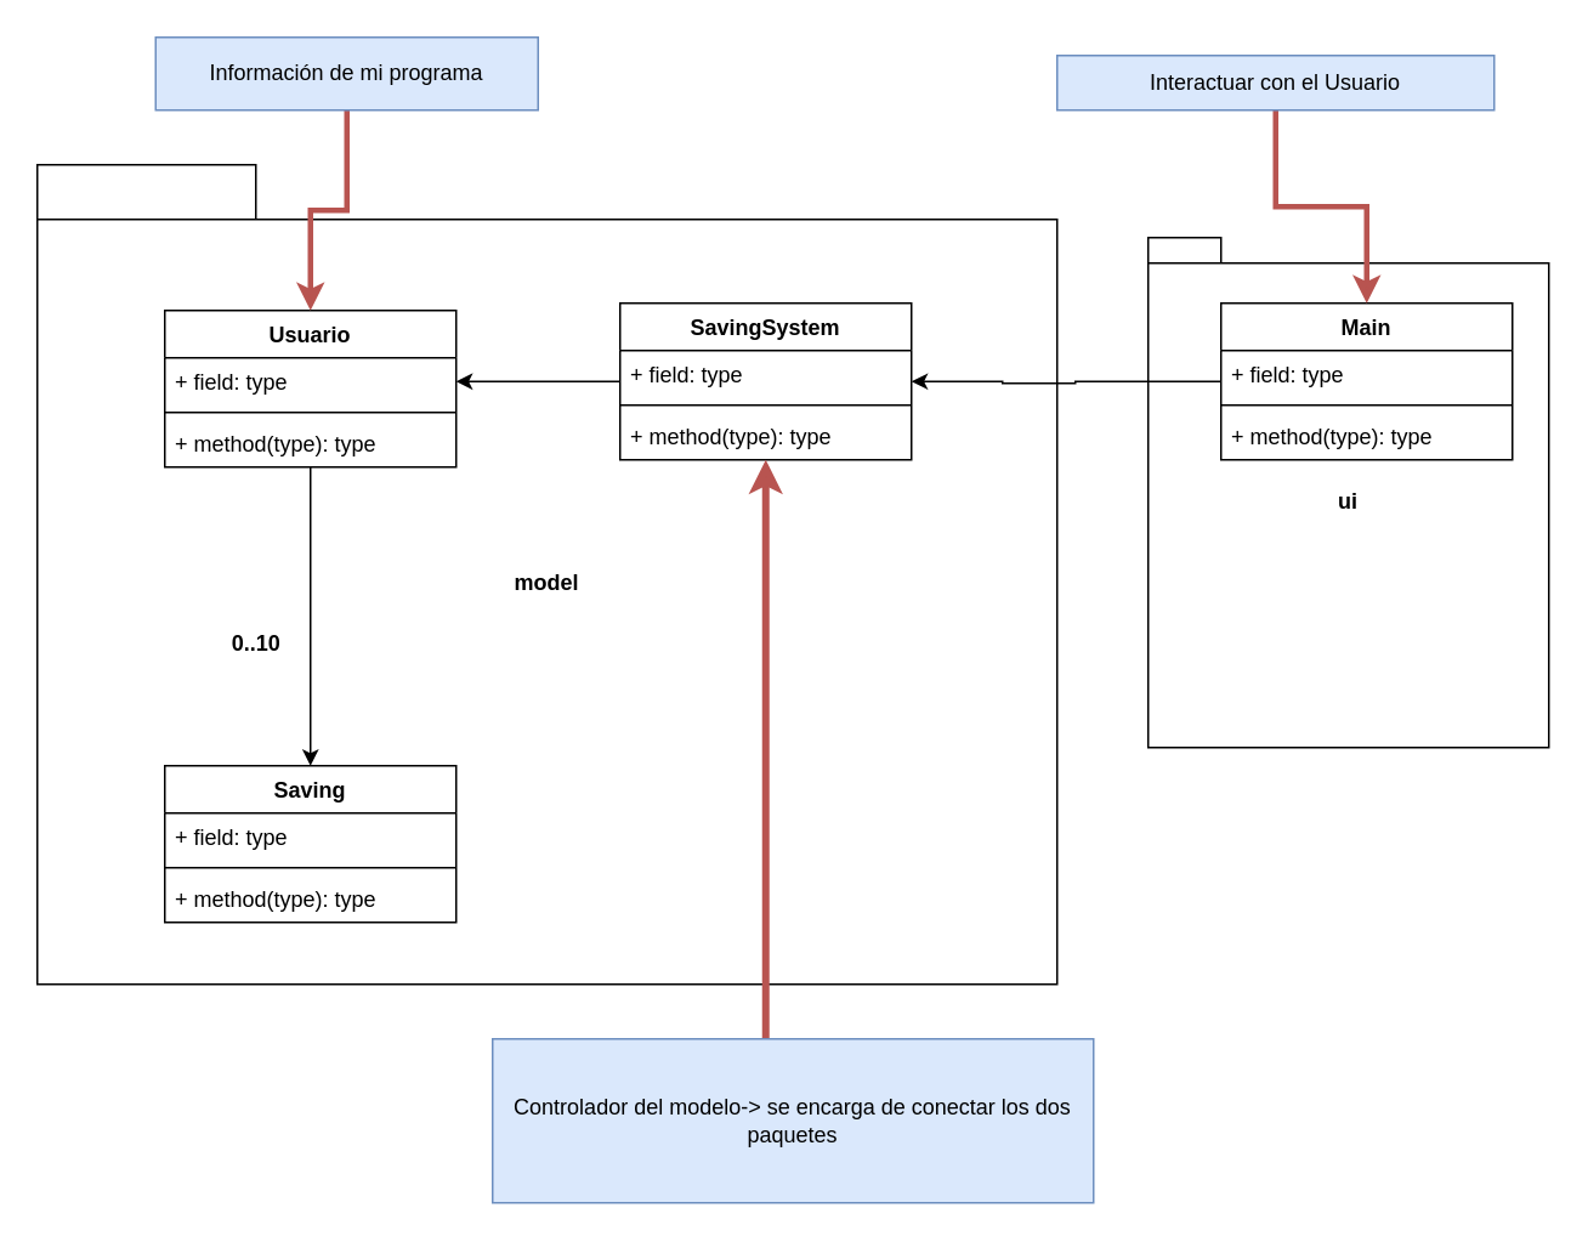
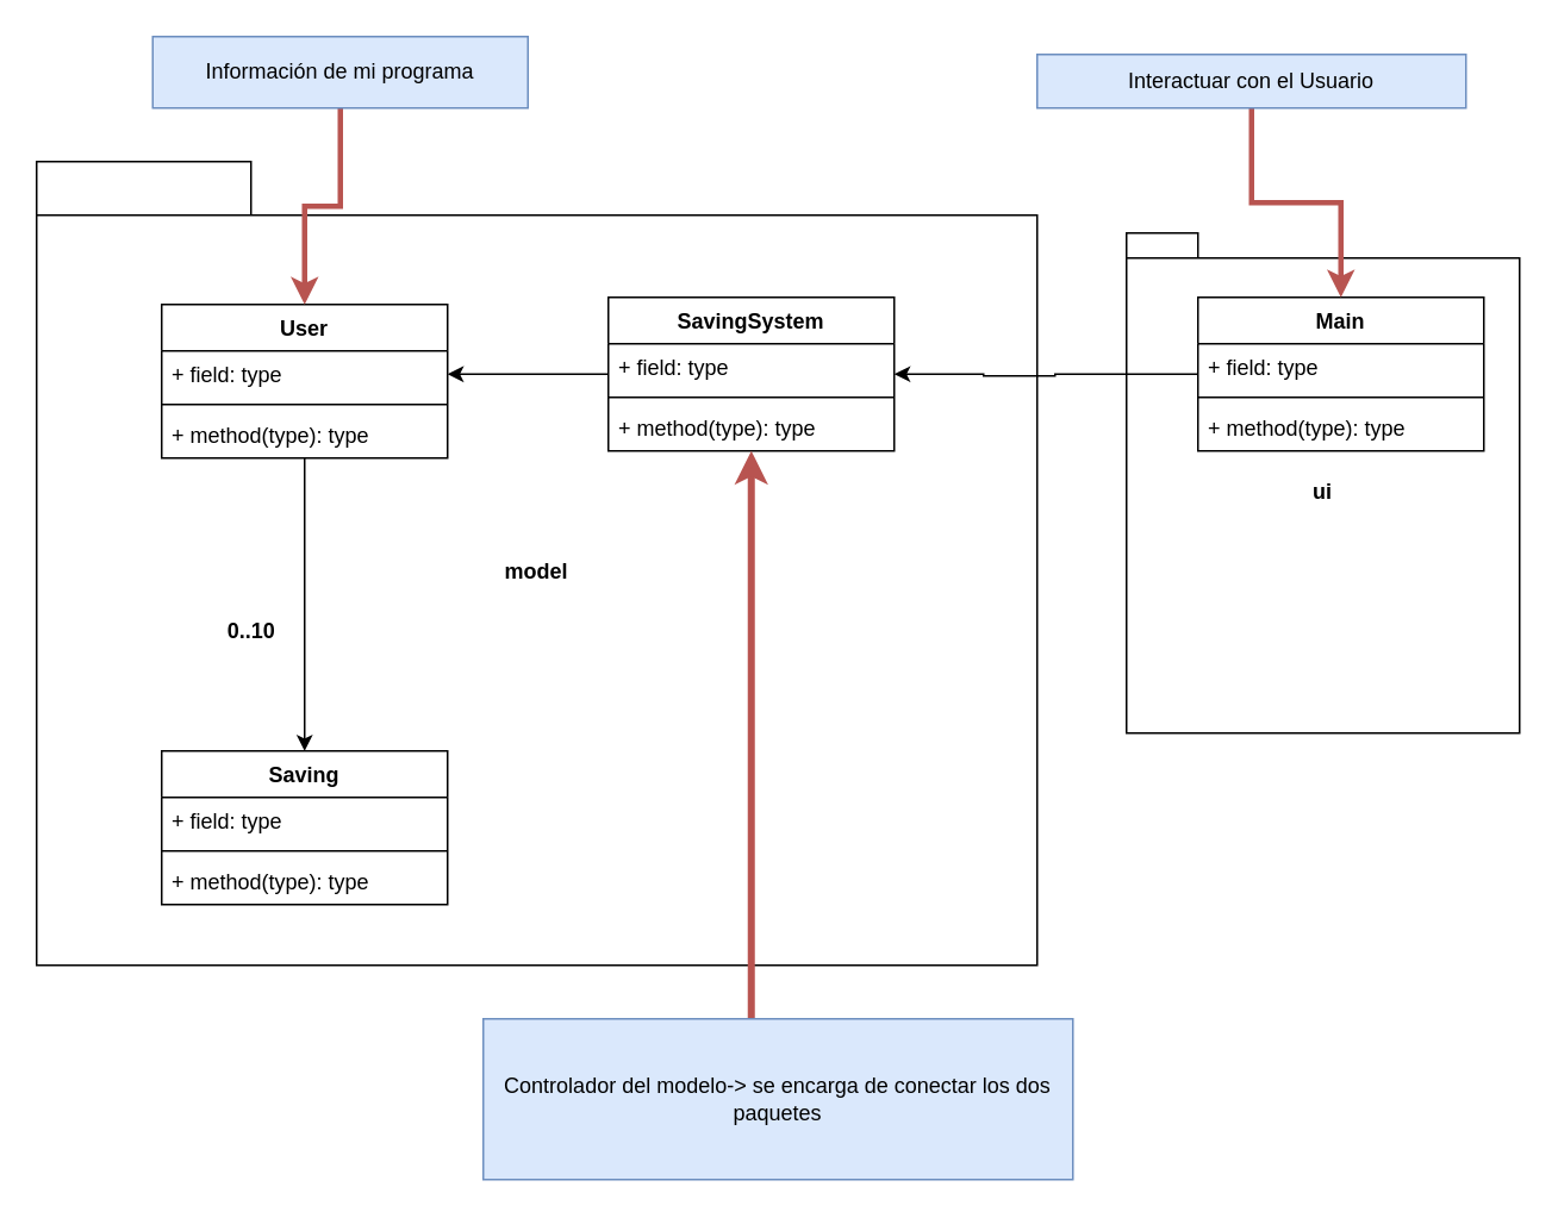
  <mxCell id="0" />
  <mxCell id="1" parent="0" />
  <mxCell id="2" value="&lt;div&gt;model&lt;/div&gt;" style="shape=folder;fontStyle=1;spacingTop=10;tabWidth=120;tabHeight=30;tabPosition=left;html=1;whiteSpace=wrap;" parent="1" vertex="1"><mxGeometry x="20" y="90" width="560" height="450" as="geometry" /></mxCell>
  <mxCell id="3" style="edgeStyle=orthogonalEdgeStyle;rounded=0;orthogonalLoop=1;jettySize=auto;html=1;entryX=0.5;entryY=0;entryDx=0;entryDy=0;" edge="1" parent="1" source="4" target="25"><mxGeometry relative="1" as="geometry" /></mxCell>
- <mxCell id="4" value="Usuario" style="swimlane;fontStyle=1;align=center;verticalAlign=top;childLayout=stackLayout;horizontal=1;startSize=26;horizontalStack=0;resizeParent=1;resizeParentMax=0;resizeLast=0;collapsible=1;marginBottom=0;whiteSpace=wrap;html=1;" parent="1" vertex="1"><mxGeometry x="90" y="170" width="160" height="86" as="geometry" /></mxCell>
+ <mxCell id="4" value="User" style="swimlane;fontStyle=1;align=center;verticalAlign=top;childLayout=stackLayout;horizontal=1;startSize=26;horizontalStack=0;resizeParent=1;resizeParentMax=0;resizeLast=0;collapsible=1;marginBottom=0;whiteSpace=wrap;html=1;" parent="1" vertex="1"><mxGeometry x="90" y="170" width="160" height="86" as="geometry" /></mxCell>
  <mxCell id="5" value="+ field: type" style="text;strokeColor=none;fillColor=none;align=left;verticalAlign=top;spacingLeft=4;spacingRight=4;overflow=hidden;rotatable=0;points=[[0,0.5],[1,0.5]];portConstraint=eastwest;whiteSpace=wrap;html=1;" parent="4" vertex="1"><mxGeometry y="26" width="160" height="26" as="geometry" /></mxCell>
  <mxCell id="6" value="" style="line;strokeWidth=1;fillColor=none;align=left;verticalAlign=middle;spacingTop=-1;spacingLeft=3;spacingRight=3;rotatable=0;labelPosition=right;points=[];portConstraint=eastwest;strokeColor=inherit;" parent="4" vertex="1"><mxGeometry y="52" width="160" height="8" as="geometry" /></mxCell>
  <mxCell id="7" value="+ method(type): type" style="text;strokeColor=none;fillColor=none;align=left;verticalAlign=top;spacingLeft=4;spacingRight=4;overflow=hidden;rotatable=0;points=[[0,0.5],[1,0.5]];portConstraint=eastwest;whiteSpace=wrap;html=1;" parent="4" vertex="1"><mxGeometry y="60" width="160" height="26" as="geometry" /></mxCell>
  <mxCell id="8" style="edgeStyle=orthogonalEdgeStyle;rounded=0;orthogonalLoop=1;jettySize=auto;html=1;" parent="1" source="9" target="5" edge="1"><mxGeometry relative="1" as="geometry" /></mxCell>
  <mxCell id="9" value="SavingSystem" style="swimlane;fontStyle=1;align=center;verticalAlign=top;childLayout=stackLayout;horizontal=1;startSize=26;horizontalStack=0;resizeParent=1;resizeParentMax=0;resizeLast=0;collapsible=1;marginBottom=0;whiteSpace=wrap;html=1;" parent="1" vertex="1"><mxGeometry x="340" y="166" width="160" height="86" as="geometry" /></mxCell>
  <mxCell id="10" value="+ field: type" style="text;strokeColor=none;fillColor=none;align=left;verticalAlign=top;spacingLeft=4;spacingRight=4;overflow=hidden;rotatable=0;points=[[0,0.5],[1,0.5]];portConstraint=eastwest;whiteSpace=wrap;html=1;" parent="9" vertex="1"><mxGeometry y="26" width="160" height="26" as="geometry" /></mxCell>
  <mxCell id="11" value="" style="line;strokeWidth=1;fillColor=none;align=left;verticalAlign=middle;spacingTop=-1;spacingLeft=3;spacingRight=3;rotatable=0;labelPosition=right;points=[];portConstraint=eastwest;strokeColor=inherit;" parent="9" vertex="1"><mxGeometry y="52" width="160" height="8" as="geometry" /></mxCell>
  <mxCell id="12" value="+ method(type): type" style="text;strokeColor=none;fillColor=none;align=left;verticalAlign=top;spacingLeft=4;spacingRight=4;overflow=hidden;rotatable=0;points=[[0,0.5],[1,0.5]];portConstraint=eastwest;whiteSpace=wrap;html=1;" parent="9" vertex="1"><mxGeometry y="60" width="160" height="26" as="geometry" /></mxCell>
  <mxCell id="13" value="ui" style="shape=folder;fontStyle=1;spacingTop=10;tabWidth=40;tabHeight=14;tabPosition=left;html=1;whiteSpace=wrap;" parent="1" vertex="1"><mxGeometry x="630" y="130" width="220" height="280" as="geometry" /></mxCell>
  <mxCell id="14" value="&lt;div&gt;Main&lt;/div&gt;" style="swimlane;fontStyle=1;align=center;verticalAlign=top;childLayout=stackLayout;horizontal=1;startSize=26;horizontalStack=0;resizeParent=1;resizeParentMax=0;resizeLast=0;collapsible=1;marginBottom=0;whiteSpace=wrap;html=1;" parent="1" vertex="1"><mxGeometry x="670" y="166" width="160" height="86" as="geometry" /></mxCell>
  <mxCell id="15" value="+ field: type" style="text;strokeColor=none;fillColor=none;align=left;verticalAlign=top;spacingLeft=4;spacingRight=4;overflow=hidden;rotatable=0;points=[[0,0.5],[1,0.5]];portConstraint=eastwest;whiteSpace=wrap;html=1;" parent="14" vertex="1"><mxGeometry y="26" width="160" height="26" as="geometry" /></mxCell>
  <mxCell id="16" value="" style="line;strokeWidth=1;fillColor=none;align=left;verticalAlign=middle;spacingTop=-1;spacingLeft=3;spacingRight=3;rotatable=0;labelPosition=right;points=[];portConstraint=eastwest;strokeColor=inherit;" parent="14" vertex="1"><mxGeometry y="52" width="160" height="8" as="geometry" /></mxCell>
  <mxCell id="17" value="+ method(type): type" style="text;strokeColor=none;fillColor=none;align=left;verticalAlign=top;spacingLeft=4;spacingRight=4;overflow=hidden;rotatable=0;points=[[0,0.5],[1,0.5]];portConstraint=eastwest;whiteSpace=wrap;html=1;" parent="14" vertex="1"><mxGeometry y="60" width="160" height="26" as="geometry" /></mxCell>
  <mxCell id="18" style="edgeStyle=orthogonalEdgeStyle;rounded=0;orthogonalLoop=1;jettySize=auto;html=1;entryX=1;entryY=0.5;entryDx=0;entryDy=0;" parent="1" source="15" target="9" edge="1"><mxGeometry relative="1" as="geometry"><Array as="points"><mxPoint x="590" y="209" /><mxPoint x="590" y="210" /><mxPoint x="550" y="210" /><mxPoint x="550" y="209" /></Array></mxGeometry></mxCell>
  <mxCell id="19" style="edgeStyle=orthogonalEdgeStyle;rounded=0;orthogonalLoop=1;jettySize=auto;html=1;entryX=0.5;entryY=1;entryDx=0;entryDy=0;fillColor=#f8cecc;strokeColor=#b85450;strokeWidth=4;" parent="1" source="20" target="9" edge="1"><mxGeometry relative="1" as="geometry"><Array as="points"><mxPoint x="420" y="440" /><mxPoint x="420" y="440" /></Array></mxGeometry></mxCell>
  <mxCell id="20" value="Controlador del modelo-&amp;gt; se encarga de conectar los dos paquetes" style="text;html=1;strokeColor=#6c8ebf;fillColor=#dae8fc;align=center;verticalAlign=middle;whiteSpace=wrap;rounded=0;" parent="1" vertex="1"><mxGeometry x="270" y="570" width="330" height="90" as="geometry" /></mxCell>
  <mxCell id="21" style="edgeStyle=orthogonalEdgeStyle;rounded=0;orthogonalLoop=1;jettySize=auto;html=1;fillColor=#f8cecc;strokeColor=#b85450;strokeWidth=3;" parent="1" source="22" target="4" edge="1"><mxGeometry relative="1" as="geometry" /></mxCell>
  <mxCell id="22" value="Información de mi programa " style="text;html=1;strokeColor=#6c8ebf;fillColor=#dae8fc;align=center;verticalAlign=middle;whiteSpace=wrap;rounded=0;" parent="1" vertex="1"><mxGeometry x="85" y="20" width="210" height="40" as="geometry" /></mxCell>
  <mxCell id="23" style="edgeStyle=orthogonalEdgeStyle;rounded=0;orthogonalLoop=1;jettySize=auto;html=1;fillColor=#f8cecc;strokeColor=#b85450;strokeWidth=3;" parent="1" source="24" target="14" edge="1"><mxGeometry relative="1" as="geometry" /></mxCell>
  <mxCell id="24" value="Interactuar con el Usuario" style="text;html=1;strokeColor=#6c8ebf;fillColor=#dae8fc;align=center;verticalAlign=middle;whiteSpace=wrap;rounded=0;" parent="1" vertex="1"><mxGeometry x="580" y="30" width="240" height="30" as="geometry" /></mxCell>
  <mxCell id="25" value="Saving" style="swimlane;fontStyle=1;align=center;verticalAlign=top;childLayout=stackLayout;horizontal=1;startSize=26;horizontalStack=0;resizeParent=1;resizeParentMax=0;resizeLast=0;collapsible=1;marginBottom=0;whiteSpace=wrap;html=1;" vertex="1" parent="1"><mxGeometry x="90" y="420" width="160" height="86" as="geometry" /></mxCell>
  <mxCell id="26" value="+ field: type" style="text;strokeColor=none;fillColor=none;align=left;verticalAlign=top;spacingLeft=4;spacingRight=4;overflow=hidden;rotatable=0;points=[[0,0.5],[1,0.5]];portConstraint=eastwest;whiteSpace=wrap;html=1;" vertex="1" parent="25"><mxGeometry y="26" width="160" height="26" as="geometry" /></mxCell>
  <mxCell id="27" value="" style="line;strokeWidth=1;fillColor=none;align=left;verticalAlign=middle;spacingTop=-1;spacingLeft=3;spacingRight=3;rotatable=0;labelPosition=right;points=[];portConstraint=eastwest;strokeColor=inherit;" vertex="1" parent="25"><mxGeometry y="52" width="160" height="8" as="geometry" /></mxCell>
  <mxCell id="28" value="+ method(type): type" style="text;strokeColor=none;fillColor=none;align=left;verticalAlign=top;spacingLeft=4;spacingRight=4;overflow=hidden;rotatable=0;points=[[0,0.5],[1,0.5]];portConstraint=eastwest;whiteSpace=wrap;html=1;" vertex="1" parent="25"><mxGeometry y="60" width="160" height="26" as="geometry" /></mxCell>
  <mxCell id="29" value="0..10" style="text;align=center;fontStyle=1;verticalAlign=middle;spacingLeft=3;spacingRight=3;strokeColor=none;rotatable=0;points=[[0,0.5],[1,0.5]];portConstraint=eastwest;html=1;" vertex="1" parent="1"><mxGeometry x="100" y="340" width="80" height="26" as="geometry" /></mxCell>
